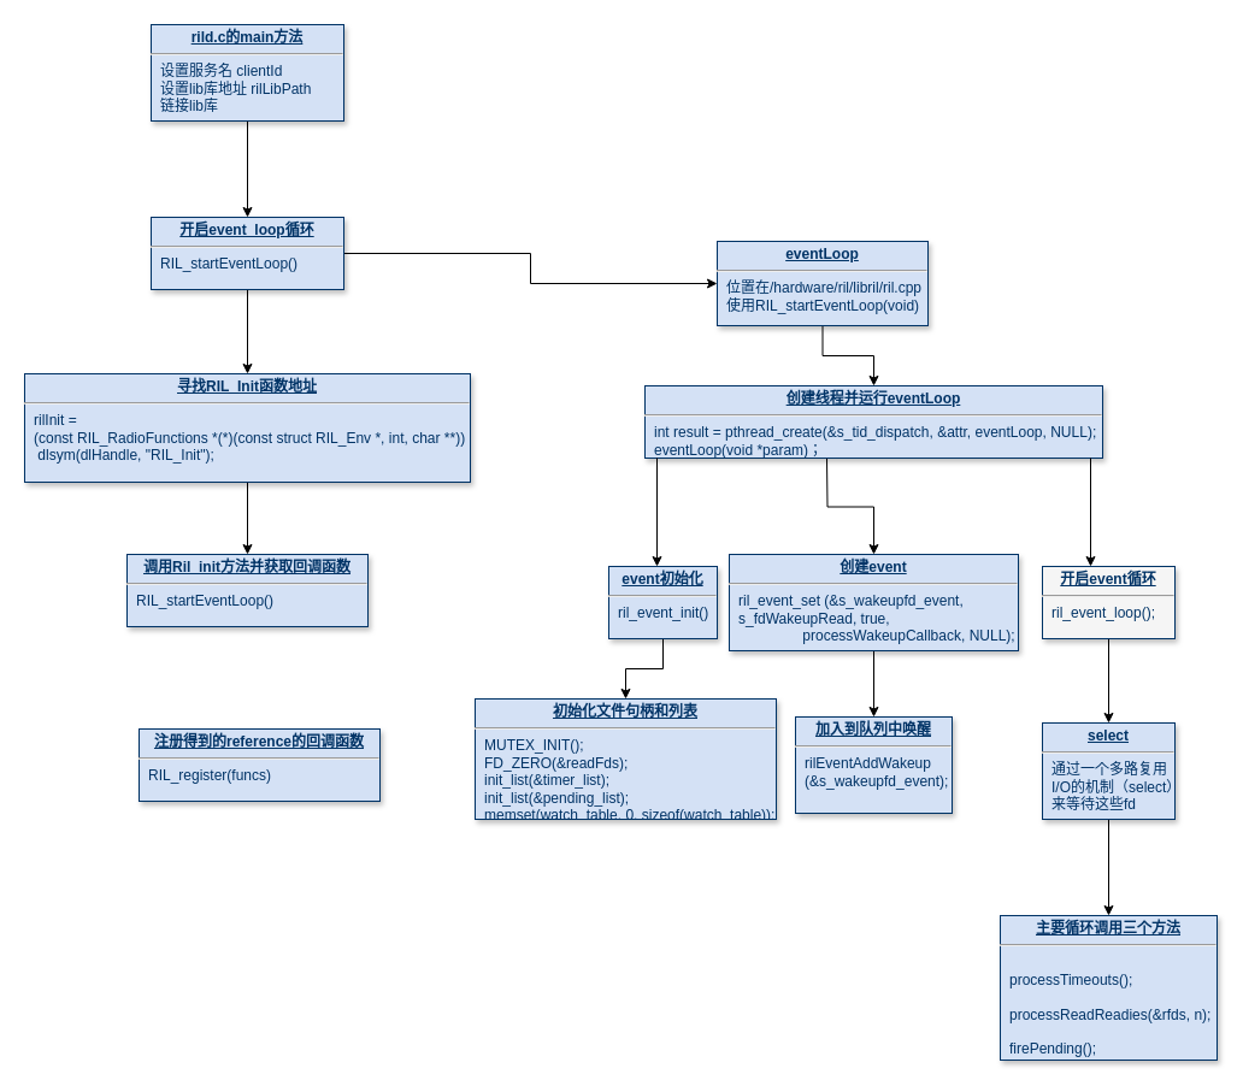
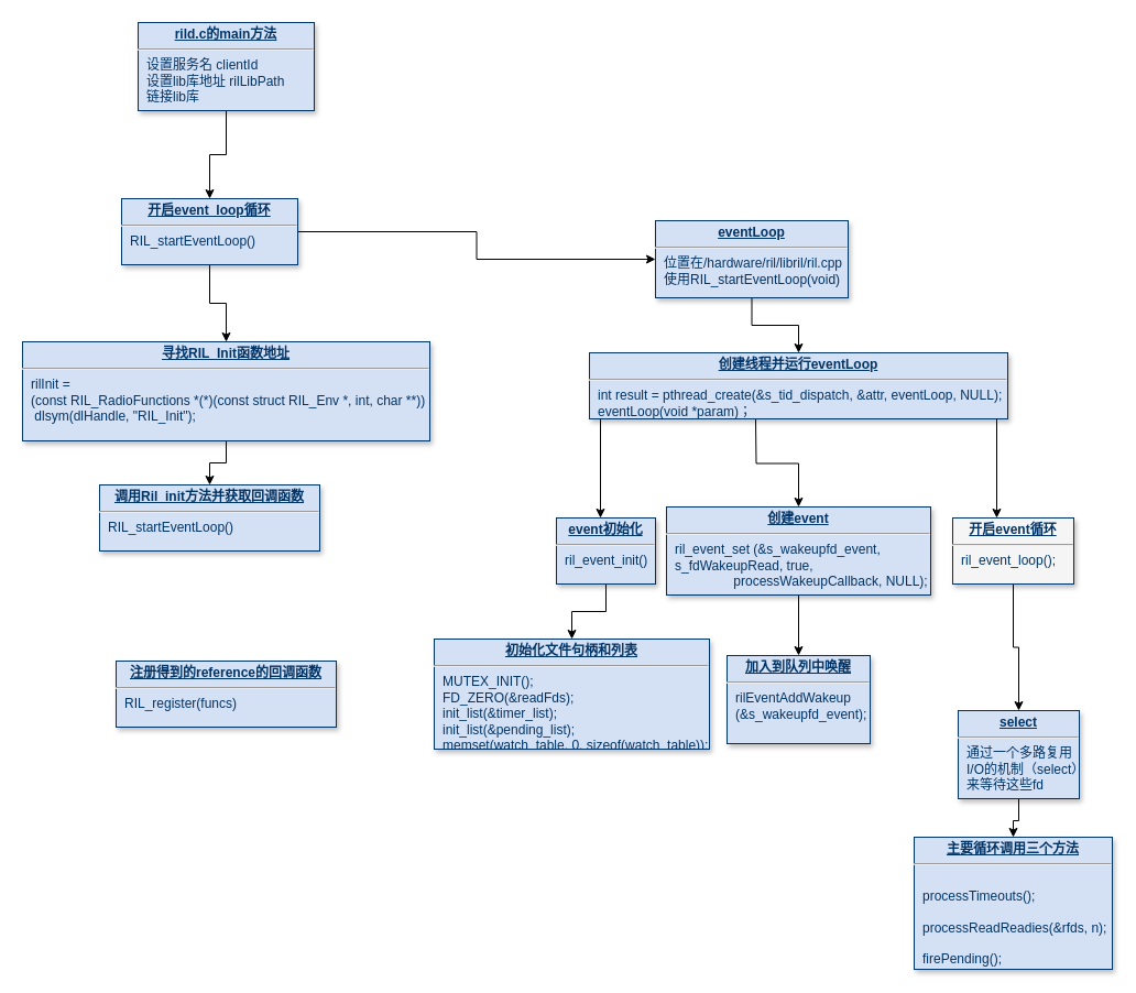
  <mxCell id="0" />
  <mxCell id="1" parent="0" />
  <mxCell id="2" value="" style="edgeStyle=orthogonalEdgeStyle;rounded=0;orthogonalLoop=1;jettySize=auto;html=1;" edge="1" parent="1" source="3" target="6"><mxGeometry relative="1" as="geometry" /></mxCell>
  <mxCell id="3" value="&lt;p style=&quot;margin: 4px 0px 0px ; text-align: center&quot;&gt;&lt;b&gt;&lt;u&gt;rild.c的main方法&lt;/u&gt;&lt;/b&gt;&lt;br&gt;&lt;/p&gt;&lt;hr&gt;&lt;p style=&quot;margin: 0px ; margin-left: 8px&quot;&gt;设置服务名 clientId&lt;/p&gt;&lt;p style=&quot;margin: 0px ; margin-left: 8px&quot;&gt;设置lib库地址 rilLibPath&lt;br&gt;&lt;/p&gt;&lt;p style=&quot;margin: 0px ; margin-left: 8px&quot;&gt;链接lib库&lt;br&gt;&lt;/p&gt;" style="verticalAlign=top;align=left;overflow=fill;fontSize=12;fontFamily=Helvetica;html=1;strokeColor=#003366;shadow=1;fillColor=#D4E1F5;fontColor=#003366" parent="1" vertex="1"><mxGeometry x="125" y="20" width="160" height="80" as="geometry" /></mxCell>
  <mxCell id="4" value="" style="edgeStyle=orthogonalEdgeStyle;rounded=0;orthogonalLoop=1;jettySize=auto;html=1;" edge="1" parent="1" source="6" target="8"><mxGeometry relative="1" as="geometry" /></mxCell>
  <mxCell id="5" value="" style="edgeStyle=orthogonalEdgeStyle;rounded=0;orthogonalLoop=1;jettySize=auto;html=1;" edge="1" parent="1" source="6" target="12"><mxGeometry relative="1" as="geometry" /></mxCell>
- <mxCell id="6" value="&lt;p style=&quot;margin: 4px 0px 0px ; text-align: center&quot;&gt;&lt;b&gt;&lt;u&gt;开启event_loop循环&lt;/u&gt;&lt;/b&gt;&lt;br&gt;&lt;/p&gt;&lt;hr&gt;&lt;p style=&quot;margin: 0px ; margin-left: 8px&quot;&gt;RIL_startEventLoop()&lt;br&gt;&lt;/p&gt;" style="verticalAlign=top;align=left;overflow=fill;fontSize=12;fontFamily=Helvetica;html=1;strokeColor=#003366;shadow=1;fillColor=#D4E1F5;fontColor=#003366" vertex="1" parent="1"><mxGeometry x="125" y="180" width="160" height="60" as="geometry" /></mxCell>
+ <mxCell id="6" value="&lt;p style=&quot;margin: 4px 0px 0px ; text-align: center&quot;&gt;&lt;b&gt;&lt;u&gt;开启event_loop循环&lt;/u&gt;&lt;/b&gt;&lt;br&gt;&lt;/p&gt;&lt;hr&gt;&lt;p style=&quot;margin: 0px ; margin-left: 8px&quot;&gt;RIL_startEventLoop()&lt;br&gt;&lt;/p&gt;" style="verticalAlign=top;align=left;overflow=fill;fontSize=12;fontFamily=Helvetica;html=1;strokeColor=#003366;shadow=1;fillColor=#D4E1F5;fontColor=#003366" vertex="1" parent="1"><mxGeometry x="110" y="180" width="160" height="60" as="geometry" /></mxCell>
  <mxCell id="7" value="" style="edgeStyle=orthogonalEdgeStyle;rounded=0;orthogonalLoop=1;jettySize=auto;html=1;" edge="1" parent="1" source="8" target="9"><mxGeometry relative="1" as="geometry" /></mxCell>
  <mxCell id="8" value="&lt;p style=&quot;margin: 4px 0px 0px ; text-align: center&quot;&gt;&lt;b&gt;&lt;u&gt;寻找RIL_Init函数地址&lt;/u&gt;&lt;/b&gt;&lt;br&gt;&lt;/p&gt;&lt;hr&gt;&lt;p style=&quot;margin: 0px ; margin-left: 8px&quot;&gt;rilInit =&lt;/p&gt;&lt;p style=&quot;margin: 0px ; margin-left: 8px&quot;&gt;(const RIL_Radio&lt;span&gt;Functions&amp;nbsp;&lt;/span&gt;&lt;span&gt;*(*)(const&amp;nbsp;&lt;/span&gt;&lt;span&gt;struct RIL_Env *,&amp;nbsp;&lt;/span&gt;&lt;span&gt;int, char **))&lt;/span&gt;&lt;/p&gt;&lt;p style=&quot;margin: 0px ; margin-left: 8px&quot;&gt;&amp;nbsp;&lt;span&gt;dlsym&lt;/span&gt;&lt;span&gt;(dlHandle, &quot;RIL_Init&quot;);&lt;/span&gt;&lt;/p&gt;" style="verticalAlign=top;align=left;overflow=fill;fontSize=12;fontFamily=Helvetica;html=1;strokeColor=#003366;shadow=1;fillColor=#D4E1F5;fontColor=#003366" vertex="1" parent="1"><mxGeometry x="20" y="310" width="370" height="90" as="geometry" /></mxCell>
- <mxCell id="9" value="&lt;p style=&quot;margin: 4px 0px 0px ; text-align: center&quot;&gt;&lt;b&gt;&lt;u&gt;调用Ril_init方法并获取回调函数&lt;/u&gt;&lt;/b&gt;&lt;br&gt;&lt;/p&gt;&lt;hr&gt;&lt;p style=&quot;margin: 0px ; margin-left: 8px&quot;&gt;RIL_startEventLoop()&lt;br&gt;&lt;/p&gt;" style="verticalAlign=top;align=left;overflow=fill;fontSize=12;fontFamily=Helvetica;html=1;strokeColor=#003366;shadow=1;fillColor=#D4E1F5;fontColor=#003366" vertex="1" parent="1"><mxGeometry x="105" y="460" width="200" height="60" as="geometry" /></mxCell>
- <mxCell id="10" value="&lt;p style=&quot;margin: 4px 0px 0px ; text-align: center&quot;&gt;&lt;b&gt;&lt;u&gt;注册得到的reference的回调函数&lt;/u&gt;&lt;/b&gt;&lt;br&gt;&lt;/p&gt;&lt;hr&gt;&lt;p style=&quot;margin: 0px ; margin-left: 8px&quot;&gt;RIL_register(funcs)&lt;br&gt;&lt;/p&gt;" style="verticalAlign=top;align=left;overflow=fill;fontSize=12;fontFamily=Helvetica;html=1;strokeColor=#003366;shadow=1;fillColor=#D4E1F5;fontColor=#003366" vertex="1" parent="1"><mxGeometry x="115" y="605" width="200" height="60" as="geometry" /></mxCell>
+ <mxCell id="9" value="&lt;p style=&quot;margin: 4px 0px 0px ; text-align: center&quot;&gt;&lt;b&gt;&lt;u&gt;调用Ril_init方法并获取回调函数&lt;/u&gt;&lt;/b&gt;&lt;br&gt;&lt;/p&gt;&lt;hr&gt;&lt;p style=&quot;margin: 0px ; margin-left: 8px&quot;&gt;RIL_startEventLoop()&lt;br&gt;&lt;/p&gt;" style="verticalAlign=top;align=left;overflow=fill;fontSize=12;fontFamily=Helvetica;html=1;strokeColor=#003366;shadow=1;fillColor=#D4E1F5;fontColor=#003366" vertex="1" parent="1"><mxGeometry x="90" y="440" width="200" height="60" as="geometry" /></mxCell>
+ <mxCell id="10" value="&lt;p style=&quot;margin: 4px 0px 0px ; text-align: center&quot;&gt;&lt;b&gt;&lt;u&gt;注册得到的reference的回调函数&lt;/u&gt;&lt;/b&gt;&lt;br&gt;&lt;/p&gt;&lt;hr&gt;&lt;p style=&quot;margin: 0px ; margin-left: 8px&quot;&gt;RIL_register(funcs)&lt;br&gt;&lt;/p&gt;" style="verticalAlign=top;align=left;overflow=fill;fontSize=12;fontFamily=Helvetica;html=1;strokeColor=#003366;shadow=1;fillColor=#D4E1F5;fontColor=#003366" vertex="1" parent="1"><mxGeometry x="105" y="600" width="200" height="60" as="geometry" /></mxCell>
  <mxCell id="11" value="" style="edgeStyle=orthogonalEdgeStyle;rounded=0;orthogonalLoop=1;jettySize=auto;html=1;" edge="1" parent="1" source="12" target="14"><mxGeometry relative="1" as="geometry" /></mxCell>
  <mxCell id="12" value="&lt;p style=&quot;margin: 4px 0px 0px ; text-align: center&quot;&gt;&lt;b&gt;&lt;u&gt;eventLoop&lt;/u&gt;&lt;/b&gt;&lt;br&gt;&lt;/p&gt;&lt;hr&gt;&lt;p style=&quot;margin: 0px ; margin-left: 8px&quot;&gt;位置在/hardware/ril/libril/ril.cpp&lt;br&gt;&lt;/p&gt;&lt;p style=&quot;margin: 0px ; margin-left: 8px&quot;&gt;使用RIL_startEventLoop(void)&lt;br&gt;&lt;/p&gt;" style="verticalAlign=top;align=left;overflow=fill;fontSize=12;fontFamily=Helvetica;html=1;strokeColor=#003366;shadow=1;fillColor=#D4E1F5;fontColor=#003366" vertex="1" parent="1"><mxGeometry x="595" y="200" width="175" height="70" as="geometry" /></mxCell>
  <mxCell id="13" value="" style="edgeStyle=orthogonalEdgeStyle;rounded=0;orthogonalLoop=1;jettySize=auto;html=1;" edge="1" parent="1" target="16"><mxGeometry relative="1" as="geometry"><mxPoint x="686" y="380" as="sourcePoint" /></mxGeometry></mxCell>
  <mxCell id="14" value="&lt;p style=&quot;margin: 4px 0px 0px ; text-align: center&quot;&gt;&lt;b&gt;&lt;u&gt;创建线程并运行eventLoop&lt;/u&gt;&lt;/b&gt;&lt;br&gt;&lt;/p&gt;&lt;hr&gt;&lt;p style=&quot;margin: 0px ; margin-left: 8px&quot;&gt;int result = pthread_create(&amp;amp;s_tid_dispatch, &amp;amp;attr, eventLoop, NULL);&lt;br&gt;&lt;/p&gt;&lt;p style=&quot;margin: 0px ; margin-left: 8px&quot;&gt;eventLoop(void *param)；&lt;br&gt;&lt;/p&gt;" style="verticalAlign=top;align=left;overflow=fill;fontSize=12;fontFamily=Helvetica;html=1;strokeColor=#003366;shadow=1;fillColor=#D4E1F5;fontColor=#003366" vertex="1" parent="1"><mxGeometry x="535" y="320" width="380" height="60" as="geometry" /></mxCell>
  <mxCell id="15" value="" style="edgeStyle=orthogonalEdgeStyle;rounded=0;orthogonalLoop=1;jettySize=auto;html=1;" edge="1" parent="1" source="16" target="21"><mxGeometry relative="1" as="geometry" /></mxCell>
  <mxCell id="16" value="&lt;p style=&quot;margin: 4px 0px 0px ; text-align: center&quot;&gt;&lt;b&gt;&lt;u&gt;创建event&lt;/u&gt;&lt;/b&gt;&lt;br&gt;&lt;/p&gt;&lt;hr&gt;&lt;p style=&quot;margin: 0px ; margin-left: 8px&quot;&gt;ril_event_set (&amp;amp;s_wakeupfd_event,&amp;nbsp;&lt;/p&gt;&lt;p style=&quot;margin: 0px ; margin-left: 8px&quot;&gt;s_fdWakeupRead, true,&lt;/p&gt;&lt;p style=&quot;margin: 0px ; margin-left: 8px&quot;&gt;&amp;nbsp; &amp;nbsp; &amp;nbsp; &amp;nbsp; &amp;nbsp; &amp;nbsp; &amp;nbsp; &amp;nbsp; processWakeupCallback, NULL);&lt;/p&gt;" style="verticalAlign=top;align=left;overflow=fill;fontSize=12;fontFamily=Helvetica;html=1;strokeColor=#003366;shadow=1;fillColor=#D4E1F5;fontColor=#003366" vertex="1" parent="1"><mxGeometry x="605" y="460" width="240" height="80" as="geometry" /></mxCell>
  <mxCell id="17" value="" style="endArrow=classic;html=1;rounded=0;" edge="1" parent="1"><mxGeometry width="50" height="50" relative="1" as="geometry"><mxPoint x="545" y="380" as="sourcePoint" /><mxPoint x="545" y="470" as="targetPoint" /></mxGeometry></mxCell>
  <mxCell id="18" value="" style="edgeStyle=orthogonalEdgeStyle;rounded=0;orthogonalLoop=1;jettySize=auto;html=1;" edge="1" parent="1" source="19" target="20"><mxGeometry relative="1" as="geometry" /></mxCell>
  <mxCell id="19" value="&lt;p style=&quot;margin: 4px 0px 0px ; text-align: center&quot;&gt;&lt;b&gt;&lt;u&gt;event初始化&lt;/u&gt;&lt;/b&gt;&lt;br&gt;&lt;/p&gt;&lt;hr&gt;&lt;p style=&quot;margin: 0px ; margin-left: 8px&quot;&gt;ril_event_init()&lt;br&gt;&lt;/p&gt;" style="verticalAlign=top;align=left;overflow=fill;fontSize=12;fontFamily=Helvetica;html=1;strokeColor=#003366;shadow=1;fillColor=#D4E1F5;fontColor=#003366" vertex="1" parent="1"><mxGeometry x="505" y="470" width="90" height="60" as="geometry" /></mxCell>
  <mxCell id="20" value="&lt;p style=&quot;margin: 4px 0px 0px ; text-align: center&quot;&gt;&lt;b&gt;&lt;u&gt;初始化文件句柄和列表&lt;/u&gt;&lt;/b&gt;&lt;br&gt;&lt;/p&gt;&lt;hr&gt;&lt;p style=&quot;margin: 0px ; margin-left: 8px&quot;&gt;MUTEX_INIT();&lt;/p&gt;&lt;p style=&quot;margin: 0px ; margin-left: 8px&quot;&gt;FD_ZERO(&amp;amp;readFds);&lt;/p&gt;&lt;p style=&quot;margin: 0px ; margin-left: 8px&quot;&gt;init_list(&amp;amp;timer_list);&lt;/p&gt;&lt;p style=&quot;margin: 0px ; margin-left: 8px&quot;&gt;init_list(&amp;amp;pending_list);&lt;/p&gt;&lt;p style=&quot;margin: 0px ; margin-left: 8px&quot;&gt;memset(watch_table, 0, sizeof(watch_table));&lt;/p&gt;" style="verticalAlign=top;align=left;overflow=fill;fontSize=12;fontFamily=Helvetica;html=1;strokeColor=#003366;shadow=1;fillColor=#D4E1F5;fontColor=#003366" vertex="1" parent="1"><mxGeometry x="394" y="580" width="250" height="100" as="geometry" /></mxCell>
  <mxCell id="21" value="&lt;p style=&quot;margin: 4px 0px 0px ; text-align: center&quot;&gt;&lt;b&gt;&lt;u&gt;加入到队列中唤醒&lt;/u&gt;&lt;/b&gt;&lt;br&gt;&lt;/p&gt;&lt;hr&gt;&lt;p style=&quot;margin: 0px ; margin-left: 8px&quot;&gt;rilEventAddWakeup&amp;nbsp;&lt;/p&gt;&lt;p style=&quot;margin: 0px ; margin-left: 8px&quot;&gt;(&amp;amp;s_wakeupfd_event);&lt;br&gt;&lt;/p&gt;" style="verticalAlign=top;align=left;overflow=fill;fontSize=12;fontFamily=Helvetica;html=1;strokeColor=#003366;shadow=1;fillColor=#D4E1F5;fontColor=#003366" vertex="1" parent="1"><mxGeometry x="660" y="595" width="130" height="80" as="geometry" /></mxCell>
  <mxCell id="22" value="" style="endArrow=classic;html=1;rounded=0;" edge="1" parent="1"><mxGeometry width="50" height="50" relative="1" as="geometry"><mxPoint x="905" y="380" as="sourcePoint" /><mxPoint x="905" y="470" as="targetPoint" /></mxGeometry></mxCell>
  <mxCell id="23" value="" style="edgeStyle=orthogonalEdgeStyle;rounded=0;orthogonalLoop=1;jettySize=auto;html=1;" edge="1" parent="1" source="24" target="26"><mxGeometry relative="1" as="geometry" /></mxCell>
  <mxCell id="24" value="&lt;p style=&quot;margin: 4px 0px 0px ; text-align: center&quot;&gt;&lt;b&gt;&lt;u&gt;开启event循环&lt;/u&gt;&lt;/b&gt;&lt;br&gt;&lt;/p&gt;&lt;hr&gt;&lt;p style=&quot;margin: 0px ; margin-left: 8px&quot;&gt;ril_event_loop();&lt;br&gt;&lt;/p&gt;" style="verticalAlign=top;align=left;overflow=fill;fontSize=12;fontFamily=Helvetica;html=1;strokeColor=#003366;shadow=1;fillColor=#f5f5f5;fontColor=#003366;" vertex="1" parent="1"><mxGeometry x="865" y="470" width="110" height="60" as="geometry" /></mxCell>
  <mxCell id="25" value="" style="edgeStyle=orthogonalEdgeStyle;rounded=0;orthogonalLoop=1;jettySize=auto;html=1;" edge="1" parent="1" source="26" target="27"><mxGeometry relative="1" as="geometry" /></mxCell>
- <mxCell id="26" value="&lt;p style=&quot;margin: 4px 0px 0px ; text-align: center&quot;&gt;&lt;b&gt;&lt;u&gt;select&lt;/u&gt;&lt;/b&gt;&lt;br&gt;&lt;/p&gt;&lt;hr&gt;&lt;p style=&quot;margin: 0px ; margin-left: 8px&quot;&gt;通过一个多路复用&lt;/p&gt;&lt;p style=&quot;margin: 0px ; margin-left: 8px&quot;&gt;I/O的机制（select）&lt;/p&gt;&lt;p style=&quot;margin: 0px ; margin-left: 8px&quot;&gt;来等待这些fd&lt;br&gt;&lt;/p&gt;" style="verticalAlign=top;align=left;overflow=fill;fontSize=12;fontFamily=Helvetica;html=1;strokeColor=#003366;shadow=1;fillColor=#D4E1F5;fontColor=#003366" vertex="1" parent="1"><mxGeometry x="865" y="600" width="110" height="80" as="geometry" /></mxCell>
+ <mxCell id="26" value="&lt;p style=&quot;margin: 4px 0px 0px ; text-align: center&quot;&gt;&lt;b&gt;&lt;u&gt;select&lt;/u&gt;&lt;/b&gt;&lt;br&gt;&lt;/p&gt;&lt;hr&gt;&lt;p style=&quot;margin: 0px ; margin-left: 8px&quot;&gt;通过一个多路复用&lt;/p&gt;&lt;p style=&quot;margin: 0px ; margin-left: 8px&quot;&gt;I/O的机制（select）&lt;/p&gt;&lt;p style=&quot;margin: 0px ; margin-left: 8px&quot;&gt;来等待这些fd&lt;br&gt;&lt;/p&gt;" style="verticalAlign=top;align=left;overflow=fill;fontSize=12;fontFamily=Helvetica;html=1;strokeColor=#003366;shadow=1;fillColor=#D4E1F5;fontColor=#003366" vertex="1" parent="1"><mxGeometry x="870" y="645" width="110" height="80" as="geometry" /></mxCell>
  <mxCell id="27" value="&lt;p style=&quot;margin: 4px 0px 0px ; text-align: center&quot;&gt;&lt;b&gt;&lt;u&gt;主要循环调用三个方法&lt;/u&gt;&lt;/b&gt;&lt;br&gt;&lt;/p&gt;&lt;hr&gt;&lt;p style=&quot;margin: 0px ; margin-left: 8px&quot;&gt;&lt;br&gt;&lt;/p&gt;&lt;p style=&quot;margin: 0px ; margin-left: 8px&quot;&gt;processTimeouts();&lt;/p&gt;&lt;p style=&quot;margin: 0px ; margin-left: 8px&quot;&gt;&lt;br&gt;&lt;/p&gt;&lt;p style=&quot;margin: 0px ; margin-left: 8px&quot;&gt;processReadReadies(&amp;amp;rfds, n);&lt;/p&gt;&lt;p style=&quot;margin: 0px ; margin-left: 8px&quot;&gt;&lt;br&gt;&lt;/p&gt;&lt;p style=&quot;margin: 0px ; margin-left: 8px&quot;&gt;firePending();&lt;/p&gt;" style="verticalAlign=top;align=left;overflow=fill;fontSize=12;fontFamily=Helvetica;html=1;strokeColor=#003366;shadow=1;fillColor=#D4E1F5;fontColor=#003366" vertex="1" parent="1"><mxGeometry x="830" y="760" width="180" height="120" as="geometry" /></mxCell>
